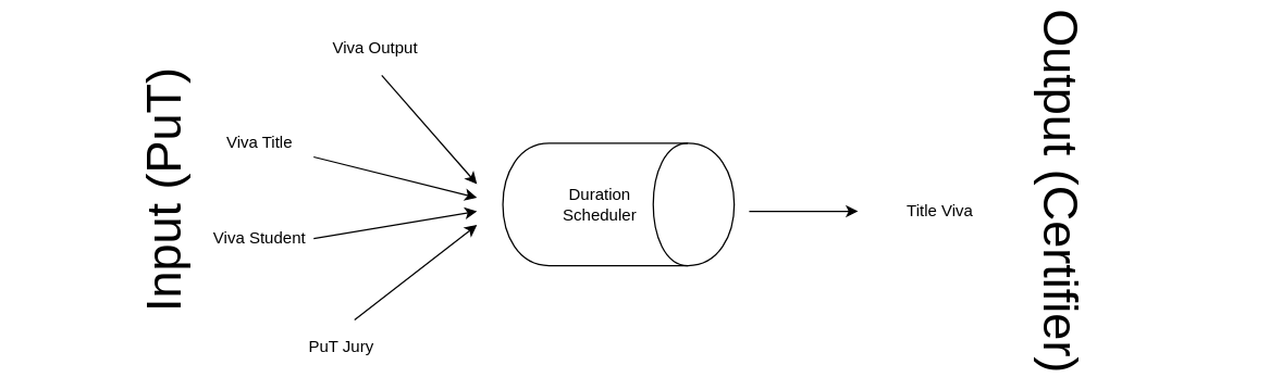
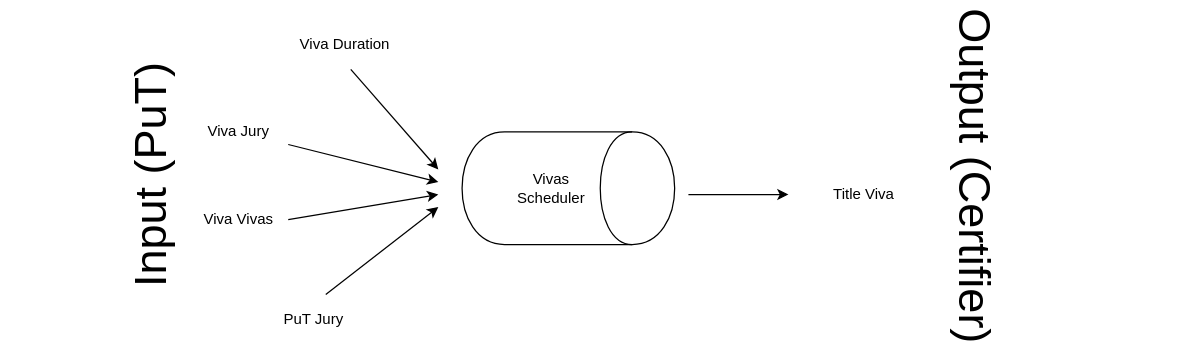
  <mxCell id="0" />
  <mxCell id="1" parent="0" />
- <mxCell id="2" value="Duration &lt;br&gt;Scheduler" style="shape=cylinder;whiteSpace=wrap;html=1;boundedLbl=1;backgroundOutline=1;direction=south;" vertex="1" parent="1"><mxGeometry x="369" y="100" width="170" height="90" as="geometry" /></mxCell>
+ <mxCell id="2" value="Vivas &lt;br&gt;Scheduler" style="shape=cylinder;whiteSpace=wrap;html=1;boundedLbl=1;backgroundOutline=1;direction=south;" vertex="1" parent="1"><mxGeometry x="369" y="100" width="170" height="90" as="geometry" /></mxCell>
  <mxCell id="3" value="" style="endArrow=classic;html=1;" edge="1" parent="1"><mxGeometry width="50" height="50" relative="1" as="geometry"><mxPoint x="550" y="150" as="sourcePoint" /><mxPoint x="630" y="150" as="targetPoint" /></mxGeometry></mxCell>
  <mxCell id="4" value="Title Viva" style="text;html=1;align=center;verticalAlign=middle;resizable=0;points=[];autosize=1;" vertex="1" parent="1"><mxGeometry x="640" y="140" width="100" height="20" as="geometry" /></mxCell>
  <mxCell id="5" value="" style="endArrow=classic;html=1;" edge="1" parent="1"><mxGeometry width="50" height="50" relative="1" as="geometry"><mxPoint x="280" y="50" as="sourcePoint" /><mxPoint x="350" y="130" as="targetPoint" /></mxGeometry></mxCell>
- <mxCell id="6" value="Viva Output" style="text;html=1;align=center;verticalAlign=middle;resizable=0;points=[];autosize=1;" vertex="1" parent="1"><mxGeometry x="230" y="20" width="90" height="20" as="geometry" /></mxCell>
+ <mxCell id="6" value="Viva Duration" style="text;html=1;align=center;verticalAlign=middle;resizable=0;points=[];autosize=1;" vertex="1" parent="1"><mxGeometry x="230" y="20" width="90" height="20" as="geometry" /></mxCell>
  <mxCell id="7" value="" style="endArrow=classic;html=1;" edge="1" parent="1"><mxGeometry width="50" height="50" relative="1" as="geometry"><mxPoint x="230" y="110" as="sourcePoint" /><mxPoint x="350" y="140" as="targetPoint" /></mxGeometry></mxCell>
- <mxCell id="8" value="Viva Title" style="text;html=1;align=center;verticalAlign=middle;resizable=0;points=[];autosize=1;" vertex="1" parent="1"><mxGeometry x="160" y="90" width="60" height="20" as="geometry" /></mxCell>
+ <mxCell id="8" value="Viva Jury" style="text;html=1;align=center;verticalAlign=middle;resizable=0;points=[];autosize=1;" vertex="1" parent="1"><mxGeometry x="160" y="90" width="60" height="20" as="geometry" /></mxCell>
  <mxCell id="9" value="" style="endArrow=classic;html=1;" edge="1" parent="1"><mxGeometry width="50" height="50" relative="1" as="geometry"><mxPoint x="230" y="170" as="sourcePoint" /><mxPoint x="350" y="150" as="targetPoint" /></mxGeometry></mxCell>
- <mxCell id="10" value="Viva Student" style="text;html=1;align=center;verticalAlign=middle;resizable=0;points=[];autosize=1;" vertex="1" parent="1"><mxGeometry x="150" y="160" width="80" height="20" as="geometry" /></mxCell>
+ <mxCell id="10" value="Viva Vivas" style="text;html=1;align=center;verticalAlign=middle;resizable=0;points=[];autosize=1;" vertex="1" parent="1"><mxGeometry x="150" y="160" width="80" height="20" as="geometry" /></mxCell>
  <mxCell id="11" value="" style="endArrow=classic;html=1;" edge="1" parent="1"><mxGeometry width="50" height="50" relative="1" as="geometry"><mxPoint x="260" y="230" as="sourcePoint" /><mxPoint x="350" y="160" as="targetPoint" /></mxGeometry></mxCell>
  <mxCell id="12" value="PuT Jury" style="text;html=1;align=center;verticalAlign=middle;resizable=0;points=[];autosize=1;" vertex="1" parent="1"><mxGeometry x="220" y="240" width="60" height="20" as="geometry" /></mxCell>
  <mxCell id="13" value="&lt;font style=&quot;font-size: 36px&quot;&gt;Input (PuT)&lt;/font&gt;" style="text;html=1;align=center;verticalAlign=middle;resizable=0;points=[];autosize=1;rotation=270;" vertex="1" parent="1"><mxGeometry x="20" y="120" width="200" height="30" as="geometry" /></mxCell>
  <mxCell id="14" value="&lt;font style=&quot;font-size: 36px&quot;&gt;Output (Certifier)&lt;/font&gt;" style="text;html=1;align=center;verticalAlign=middle;resizable=0;points=[];autosize=1;rotation=90;" vertex="1" parent="1"><mxGeometry x="640" y="120" width="280" height="30" as="geometry" /></mxCell>
